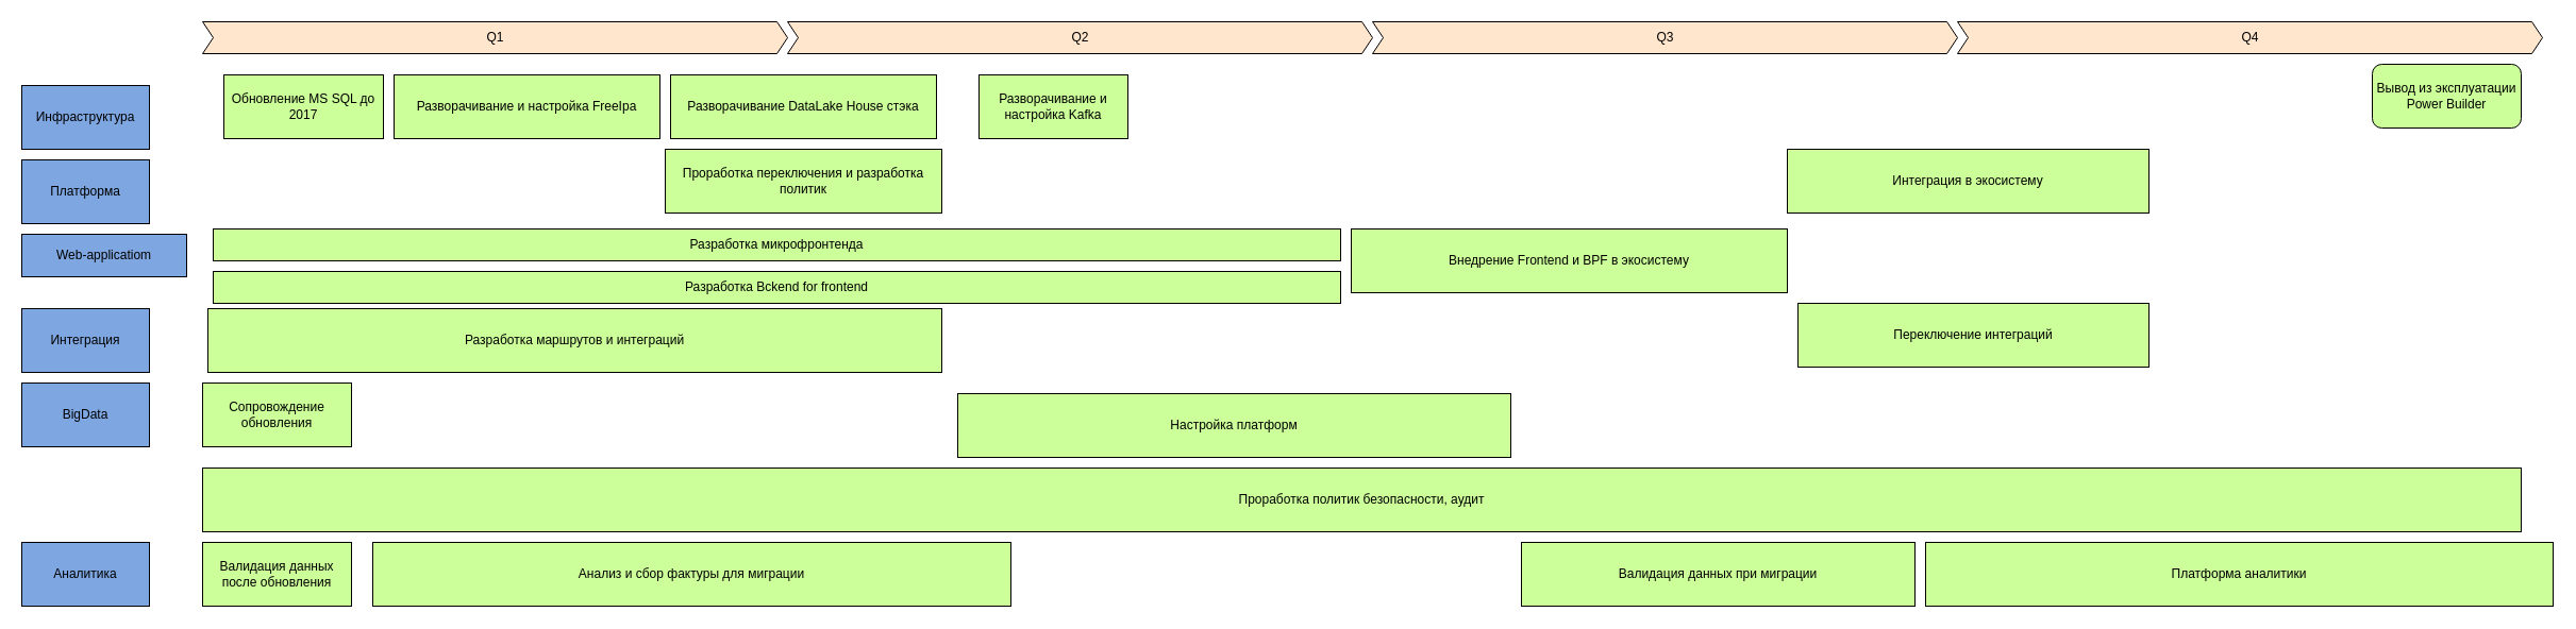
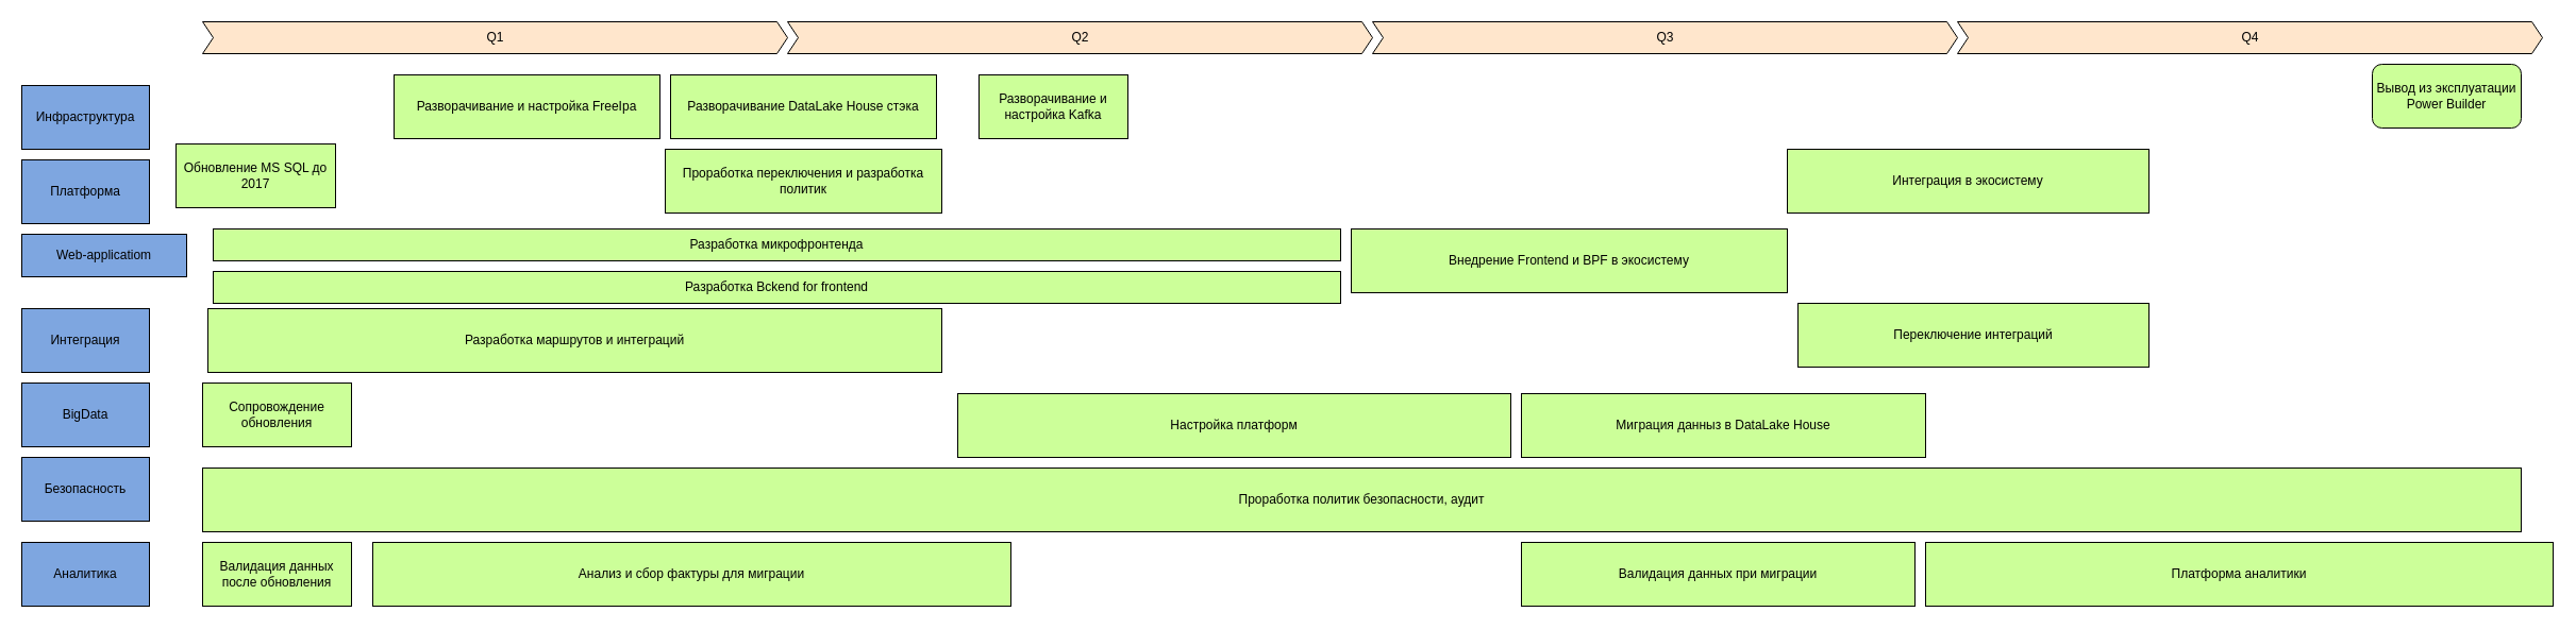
  <mxCell id="0" />
  <mxCell id="1" parent="0" />
  <mxCell id="2" value="&lt;font style=&quot;color: rgb(0, 0, 0);&quot;&gt;Q1&lt;/font&gt;" style="html=1;shadow=0;dashed=0;align=center;verticalAlign=middle;shape=mxgraph.arrows2.arrow;dy=0;dx=10;notch=10;fillColor=#FFE6CC;" vertex="1" parent="1"><mxGeometry x="190" y="20" width="550" height="30" as="geometry" /></mxCell>
  <mxCell id="3" value="&lt;font style=&quot;color: rgb(0, 0, 0);&quot;&gt;Q2&lt;/font&gt;" style="html=1;shadow=0;dashed=0;align=center;verticalAlign=middle;shape=mxgraph.arrows2.arrow;dy=0;dx=10;notch=10;fillColor=#FFE6CC;" vertex="1" parent="1"><mxGeometry x="740" y="20" width="550" height="30" as="geometry" /></mxCell>
  <mxCell id="4" value="&lt;font style=&quot;color: rgb(0, 0, 0);&quot;&gt;Q3&lt;/font&gt;" style="html=1;shadow=0;dashed=0;align=center;verticalAlign=middle;shape=mxgraph.arrows2.arrow;dy=0;dx=10;notch=10;fillColor=#FFE6CC;" vertex="1" parent="1"><mxGeometry x="1290" y="20" width="550" height="30" as="geometry" /></mxCell>
  <mxCell id="5" value="&lt;font style=&quot;color: rgb(0, 0, 0);&quot;&gt;Q4&lt;/font&gt;" style="html=1;shadow=0;dashed=0;align=center;verticalAlign=middle;shape=mxgraph.arrows2.arrow;dy=0;dx=10;notch=10;fillColor=#FFE6CC;" vertex="1" parent="1"><mxGeometry x="1840" y="20" width="550" height="30" as="geometry" /></mxCell>
  <mxCell id="6" value="Инфраструктура" style="rounded=0;whiteSpace=wrap;html=1;fillColor=#7EA6E0;" vertex="1" parent="1"><mxGeometry x="20" y="80" width="120" height="60" as="geometry" /></mxCell>
  <mxCell id="7" value="Платформа" style="rounded=0;whiteSpace=wrap;html=1;fillColor=#7EA6E0;" vertex="1" parent="1"><mxGeometry x="20" y="150" width="120" height="60" as="geometry" /></mxCell>
  <mxCell id="8" value="Web-applicatiom" style="rounded=0;whiteSpace=wrap;html=1;fillColor=#7EA6E0;" vertex="1" parent="1"><mxGeometry x="20" y="220" width="155" height="40" as="geometry" /></mxCell>
  <mxCell id="9" value="Интеграция" style="rounded=0;whiteSpace=wrap;html=1;fillColor=#7EA6E0;" vertex="1" parent="1"><mxGeometry x="20" y="290" width="120" height="60" as="geometry" /></mxCell>
  <mxCell id="10" value="BigData" style="rounded=0;whiteSpace=wrap;html=1;fillColor=#7EA6E0;" vertex="1" parent="1"><mxGeometry x="20" y="360" width="120" height="60" as="geometry" /></mxCell>
+ <mxCell id="11" value="Безопасность" style="rounded=0;whiteSpace=wrap;html=1;fillColor=#7EA6E0;" vertex="1" parent="1"><mxGeometry x="20" y="430" width="120" height="60" as="geometry" /></mxCell>
  <mxCell id="12" value="&lt;font color=&quot;#000000&quot;&gt;Разворачивание и настройка FreeIpa&lt;/font&gt;" style="rounded=0;whiteSpace=wrap;html=1;fillColor=#CCFF99;" vertex="1" parent="1"><mxGeometry x="370" y="70" width="250" height="60" as="geometry" /></mxCell>
  <mxCell id="13" value="&lt;font color=&quot;#000000&quot;&gt;Разворачивание DataLake House стэка&lt;/font&gt;" style="rounded=0;whiteSpace=wrap;html=1;fillColor=#CCFF99;" vertex="1" parent="1"><mxGeometry x="630" y="70" width="250" height="60" as="geometry" /></mxCell>
  <mxCell id="14" value="&lt;font color=&quot;#000000&quot;&gt;Разворачивание и настройка Kafka&lt;/font&gt;" style="rounded=0;whiteSpace=wrap;html=1;fillColor=#CCFF99;" vertex="1" parent="1"><mxGeometry x="920" y="70" width="140" height="60" as="geometry" /></mxCell>
  <mxCell id="15" value="&lt;font color=&quot;#000000&quot;&gt;Разработка микрофронтенда&lt;/font&gt;" style="rounded=0;whiteSpace=wrap;html=1;fillColor=#CCFF99;" vertex="1" parent="1"><mxGeometry x="200" y="215" width="1060" height="30" as="geometry" /></mxCell>
  <mxCell id="16" value="&lt;font color=&quot;#000000&quot;&gt;Разработка Bckend for frontend&lt;/font&gt;" style="rounded=0;whiteSpace=wrap;html=1;fillColor=#CCFF99;" vertex="1" parent="1"><mxGeometry x="200" y="255" width="1060" height="30" as="geometry" /></mxCell>
- <mxCell id="17" value="&lt;font color=&quot;#000000&quot;&gt;Обновление MS SQL до 2017&lt;/font&gt;" style="rounded=0;whiteSpace=wrap;html=1;fillColor=#CCFF99;" vertex="1" parent="1"><mxGeometry x="210" y="70" width="150" height="60" as="geometry" /></mxCell>
+ <mxCell id="17" value="&lt;font color=&quot;#000000&quot;&gt;Обновление MS SQL до 2017&lt;/font&gt;" style="rounded=0;whiteSpace=wrap;html=1;fillColor=#CCFF99;" vertex="1" parent="1"><mxGeometry x="165" y="135" width="150" height="60" as="geometry" /></mxCell>
  <mxCell id="18" value="&lt;font style=&quot;color: rgb(0, 0, 0);&quot;&gt;Разработка маршрутов и интеграций&lt;/font&gt;" style="rounded=0;whiteSpace=wrap;html=1;fillColor=#CCFF99;" vertex="1" parent="1"><mxGeometry x="195" y="290" width="690" height="60" as="geometry" /></mxCell>
  <mxCell id="19" value="&lt;font color=&quot;#000000&quot;&gt;Настройка платформ&lt;/font&gt;" style="rounded=0;whiteSpace=wrap;html=1;fillColor=#CCFF99;" vertex="1" parent="1"><mxGeometry x="900" y="370" width="520" height="60" as="geometry" /></mxCell>
  <mxCell id="20" value="&lt;font color=&quot;#000000&quot;&gt;Проработка политик безопасности, аудит&lt;/font&gt;" style="rounded=0;whiteSpace=wrap;html=1;fillColor=#CCFF99;" vertex="1" parent="1"><mxGeometry x="190" y="440" width="2180" height="60" as="geometry" /></mxCell>
  <mxCell id="21" value="Аналитика" style="rounded=0;whiteSpace=wrap;html=1;fillColor=#7EA6E0;" vertex="1" parent="1"><mxGeometry x="20" y="510" width="120" height="60" as="geometry" /></mxCell>
  <mxCell id="22" value="&lt;font color=&quot;#000000&quot;&gt;Проработка переключения и разработка политик&lt;/font&gt;" style="rounded=0;whiteSpace=wrap;html=1;fillColor=#CCFF99;" vertex="1" parent="1"><mxGeometry x="625" y="140" width="260" height="60" as="geometry" /></mxCell>
  <mxCell id="23" value="&lt;font color=&quot;#000000&quot;&gt;Анализ и сбор фактуры для миграции&lt;/font&gt;" style="rounded=0;whiteSpace=wrap;html=1;fillColor=#CCFF99;" vertex="1" parent="1"><mxGeometry x="350" y="510" width="600" height="60" as="geometry" /></mxCell>
  <mxCell id="24" value="&lt;font color=&quot;#000000&quot;&gt;Сопровождение обновления&lt;/font&gt;" style="rounded=0;whiteSpace=wrap;html=1;fillColor=#CCFF99;" vertex="1" parent="1"><mxGeometry x="190" y="360" width="140" height="60" as="geometry" /></mxCell>
  <mxCell id="25" value="&lt;font color=&quot;#000000&quot;&gt;Валидация данных после обновления&lt;/font&gt;" style="rounded=0;whiteSpace=wrap;html=1;fillColor=#CCFF99;" vertex="1" parent="1"><mxGeometry x="190" y="510" width="140" height="60" as="geometry" /></mxCell>
+ <mxCell id="26" value="&lt;font color=&quot;#000000&quot;&gt;Миграция данныз в DataLake House&lt;/font&gt;" style="rounded=0;whiteSpace=wrap;html=1;fillColor=#CCFF99;" vertex="1" parent="1"><mxGeometry x="1430" y="370" width="380" height="60" as="geometry" /></mxCell>
  <mxCell id="27" value="&lt;font color=&quot;#000000&quot;&gt;Валидация данных при миграции&lt;/font&gt;" style="rounded=0;whiteSpace=wrap;html=1;fillColor=#CCFF99;" vertex="1" parent="1"><mxGeometry x="1430" y="510" width="370" height="60" as="geometry" /></mxCell>
  <mxCell id="28" value="&lt;font color=&quot;#000000&quot;&gt;Платформа аналитики&lt;/font&gt;" style="rounded=0;whiteSpace=wrap;html=1;fillColor=#CCFF99;" vertex="1" parent="1"><mxGeometry x="1810" y="510" width="590" height="60" as="geometry" /></mxCell>
  <mxCell id="29" value="&lt;font color=&quot;#000000&quot;&gt;Внедрение Frontend и BPF в экосистему&lt;/font&gt;" style="rounded=0;whiteSpace=wrap;html=1;fillColor=#CCFF99;" vertex="1" parent="1"><mxGeometry x="1270" y="215" width="410" height="60" as="geometry" /></mxCell>
  <mxCell id="30" value="&lt;font color=&quot;#000000&quot;&gt;Интеграция в экосистему&lt;/font&gt;" style="rounded=0;whiteSpace=wrap;html=1;fillColor=#CCFF99;" vertex="1" parent="1"><mxGeometry x="1680" y="140" width="340" height="60" as="geometry" /></mxCell>
  <mxCell id="31" value="&lt;font color=&quot;#000000&quot;&gt;Переключение интеграций&lt;/font&gt;" style="rounded=0;whiteSpace=wrap;html=1;fillColor=#CCFF99;" vertex="1" parent="1"><mxGeometry x="1690" y="285" width="330" height="60" as="geometry" /></mxCell>
  <mxCell id="32" value="&lt;font color=&quot;#000000&quot;&gt;Вывод из эксплуатации Power Builder&lt;/font&gt;" style="whiteSpace=wrap;html=1;fillColor=#CCFF99;rounded=1;" vertex="1" parent="1"><mxGeometry x="2230" y="60" width="140" height="60" as="geometry" /></mxCell>
